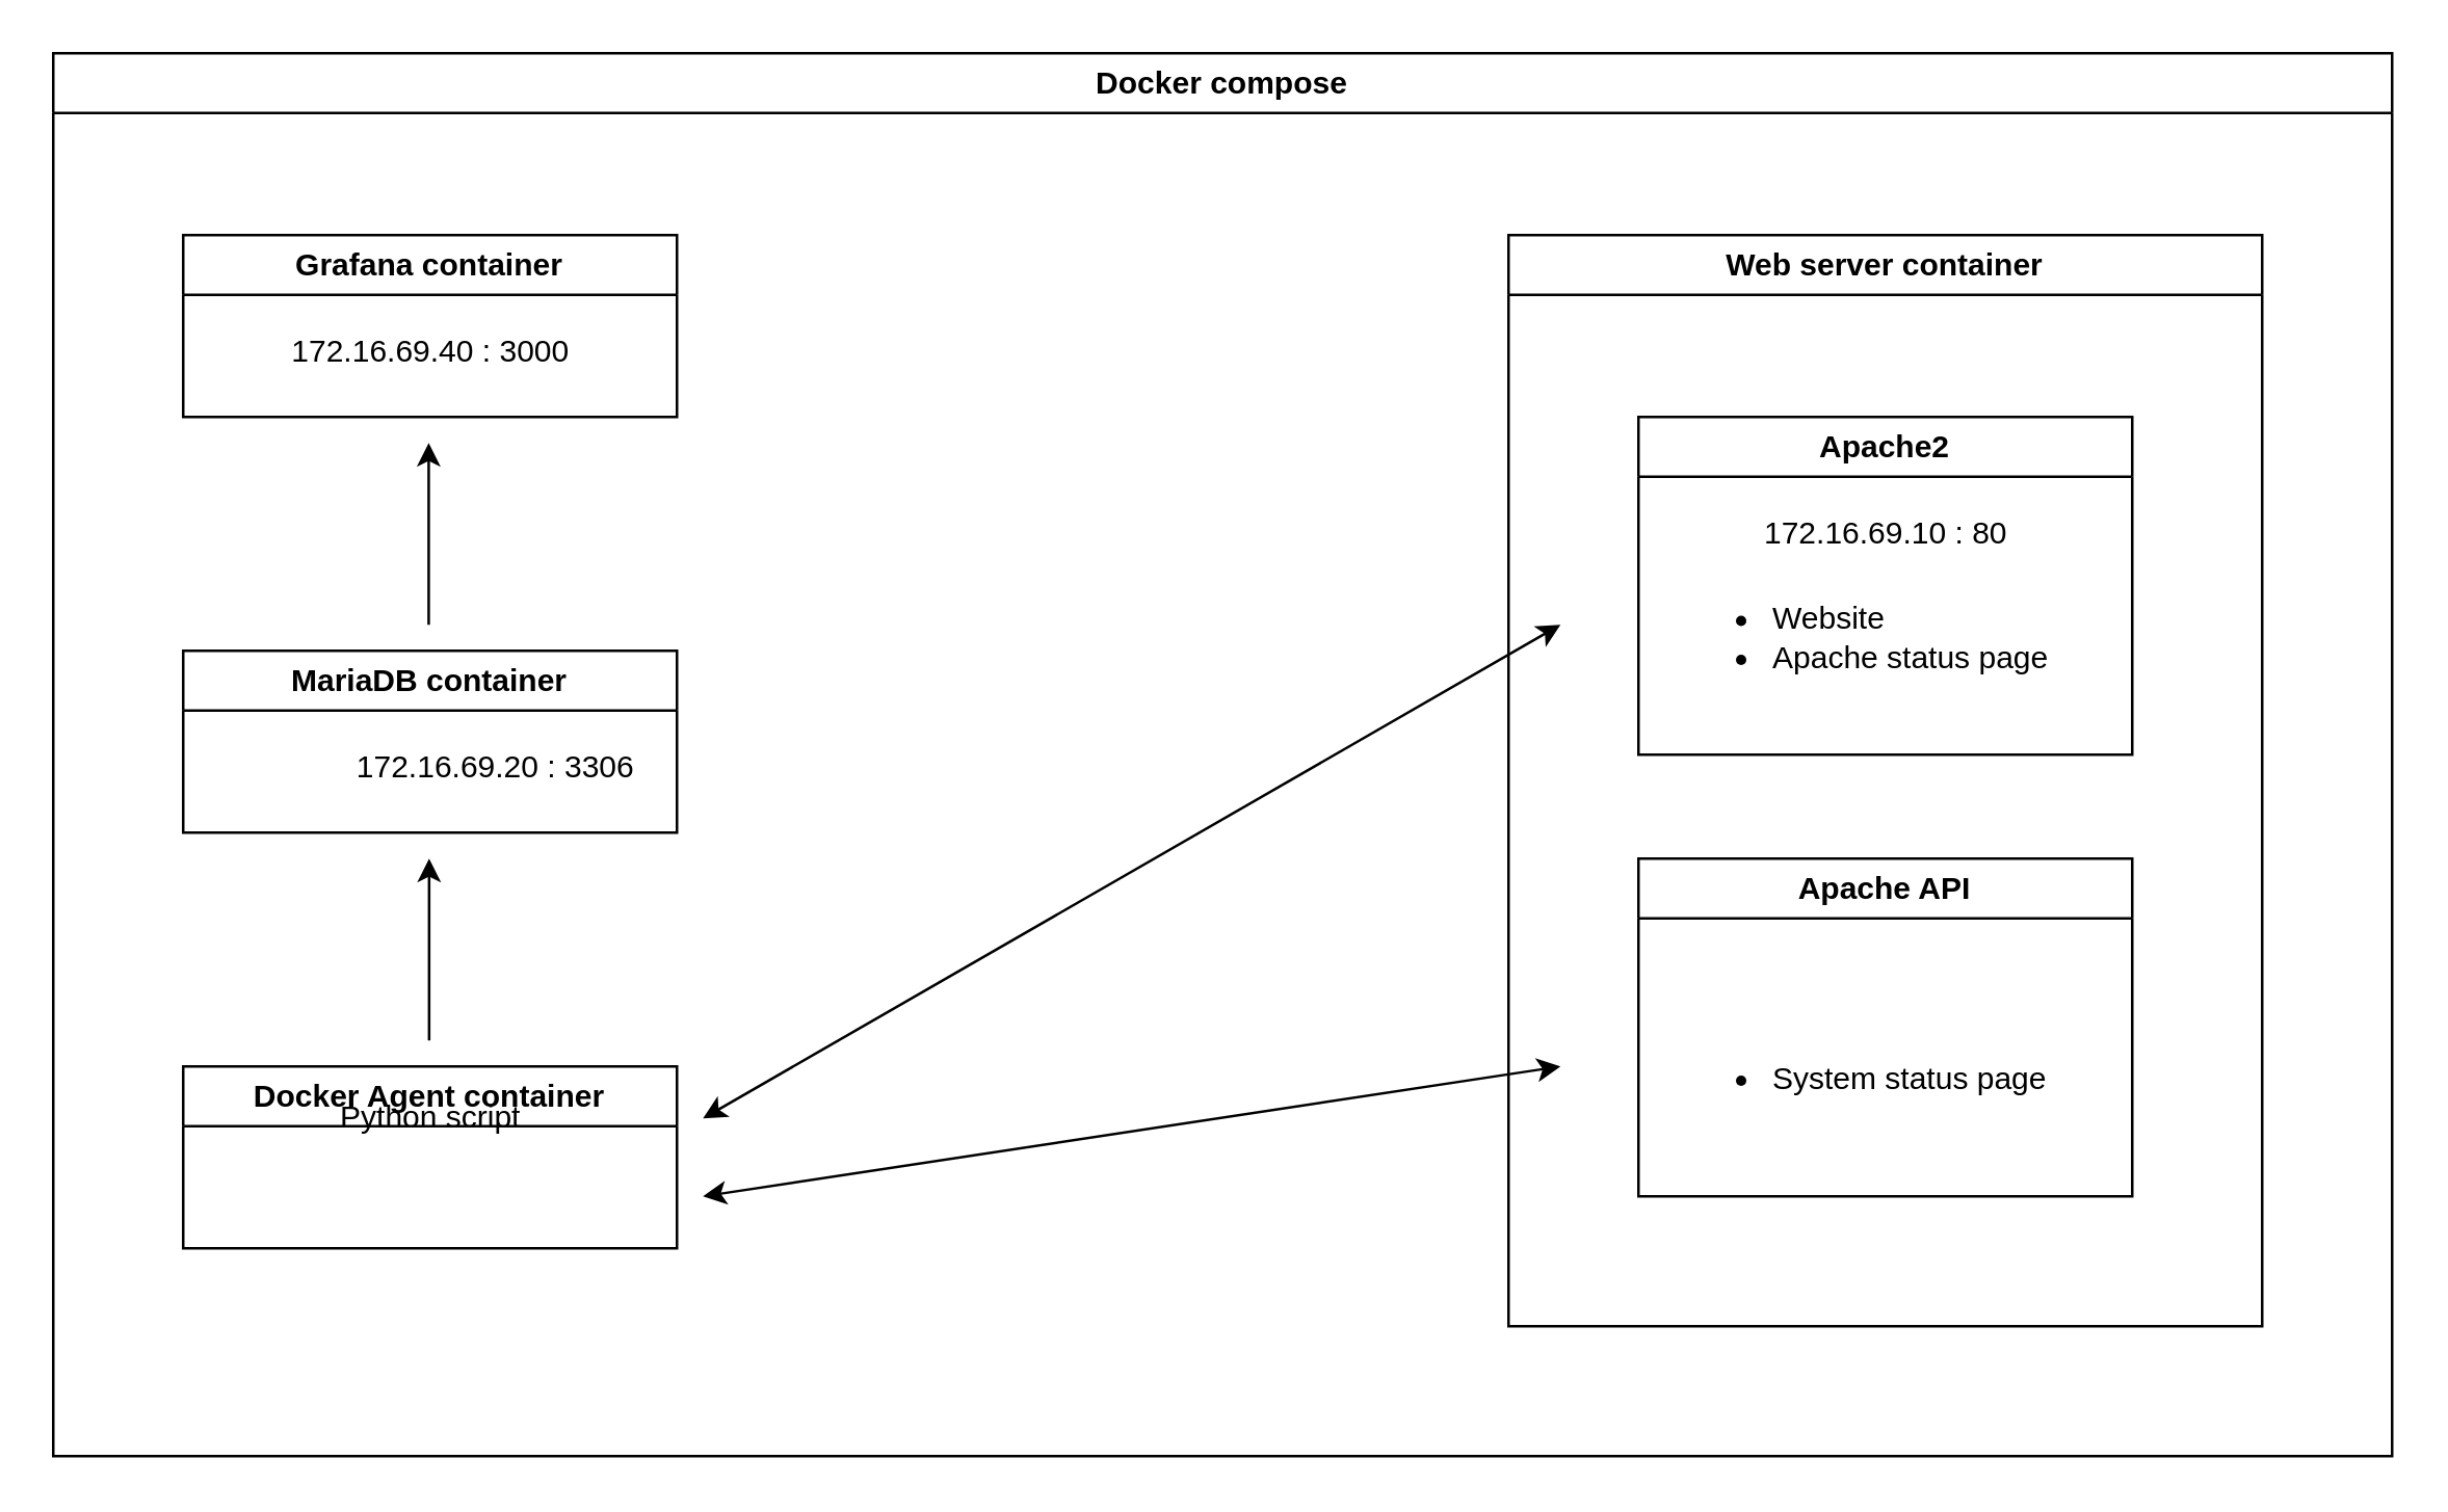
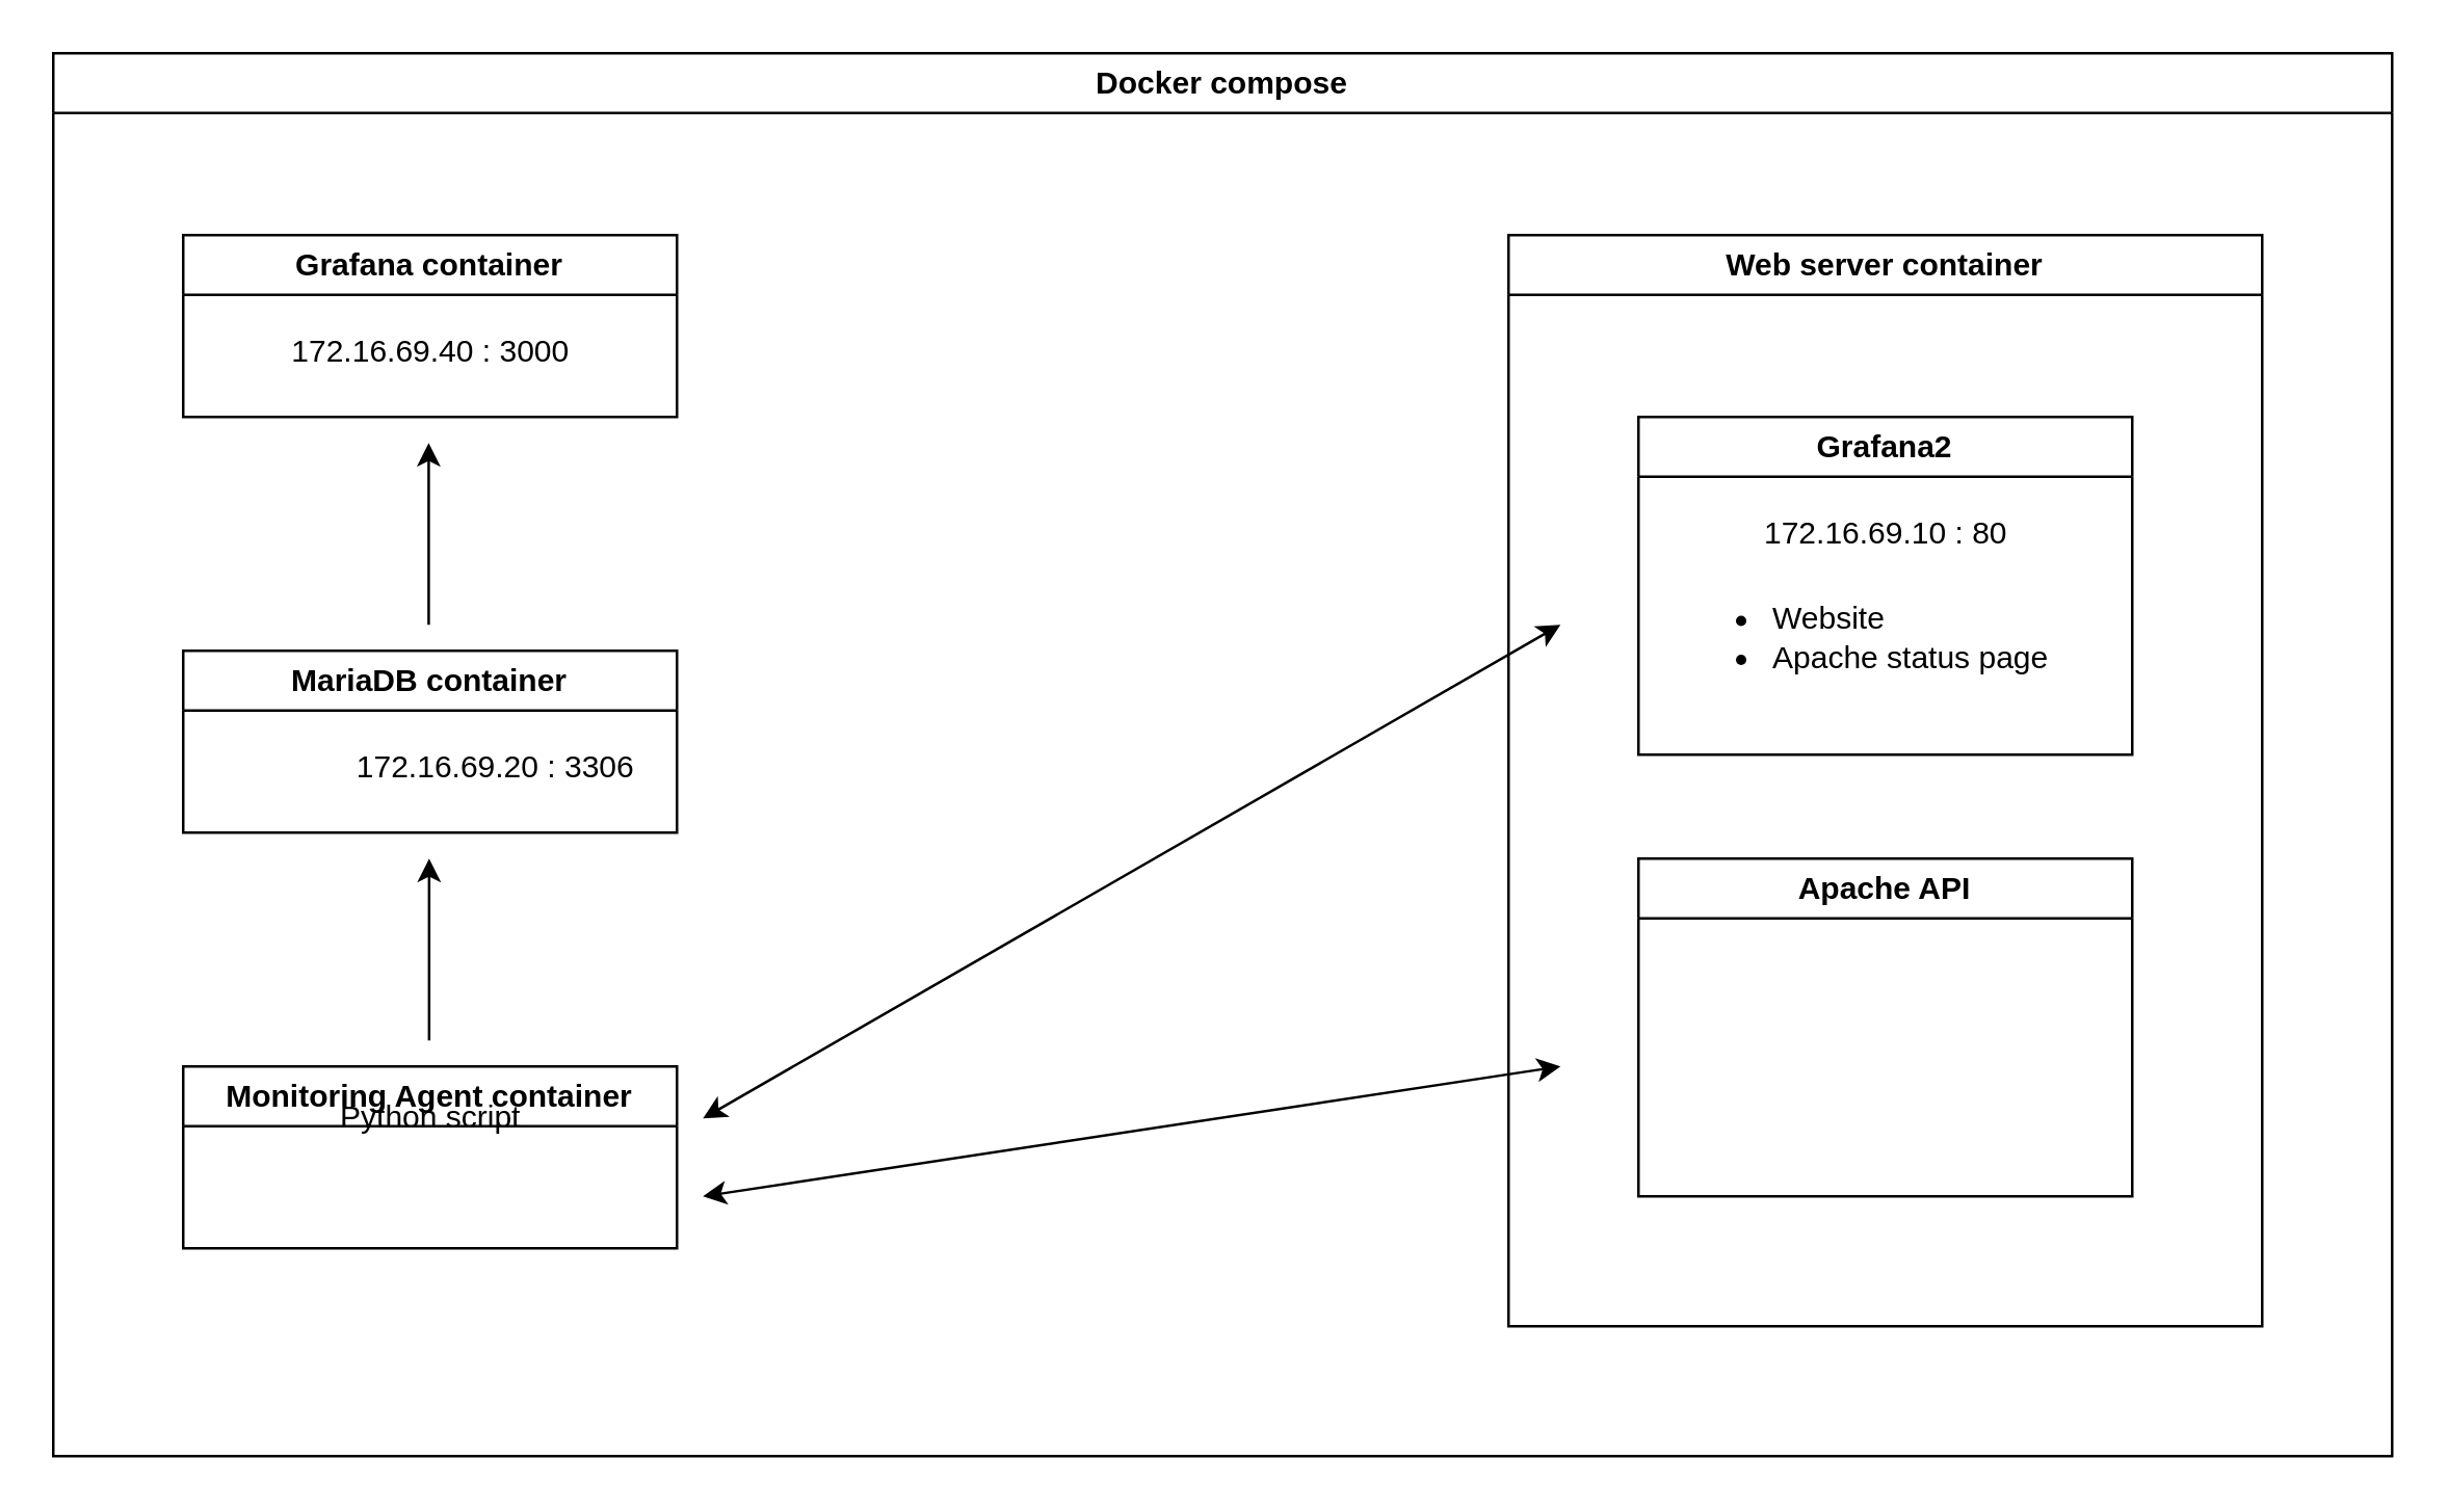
  <mxCell id="0" />
  <mxCell id="1" parent="0" />
  <mxCell id="2" value="Web server container" style="swimlane;whiteSpace=wrap;html=1;" parent="1" vertex="1"><mxGeometry x="580" y="90" width="290" height="420" as="geometry" /></mxCell>
- <mxCell id="3" value="Apache2" style="swimlane;whiteSpace=wrap;html=1;" parent="2" vertex="1"><mxGeometry x="50" y="70" width="190" height="130" as="geometry"><mxRectangle x="70" y="70" width="100" height="30" as="alternateBounds" /></mxGeometry></mxCell>
+ <mxCell id="3" value="Grafana2" style="swimlane;whiteSpace=wrap;html=1;" parent="2" vertex="1"><mxGeometry x="50" y="70" width="190" height="130" as="geometry"><mxRectangle x="70" y="70" width="100" height="30" as="alternateBounds" /></mxGeometry></mxCell>
  <mxCell id="4" value="&lt;ul&gt;&lt;li&gt;Website&lt;/li&gt;&lt;li&gt;Apache status page&lt;br&gt;&lt;/li&gt;&lt;/ul&gt;" style="text;html=1;align=left;verticalAlign=middle;resizable=0;points=[];autosize=1;strokeColor=none;fillColor=none;" parent="3" vertex="1"><mxGeometry x="10" y="50" width="170" height="70" as="geometry" /></mxCell>
  <mxCell id="5" value="172.16.69.10 : 80" style="text;html=1;align=center;verticalAlign=middle;resizable=0;points=[];autosize=1;strokeColor=none;fillColor=none;" parent="3" vertex="1"><mxGeometry x="35" y="30" width="120" height="30" as="geometry" /></mxCell>
  <mxCell id="6" value="Apache API" style="swimlane;whiteSpace=wrap;html=1;" parent="2" vertex="1"><mxGeometry x="50" y="240" width="190" height="130" as="geometry" /></mxCell>
- <mxCell id="7" value="&lt;ul&gt;&lt;li&gt;System status page&lt;br&gt;&lt;/li&gt;&lt;/ul&gt;" style="text;html=1;align=left;verticalAlign=middle;resizable=0;points=[];autosize=1;strokeColor=none;fillColor=none;" parent="6" vertex="1"><mxGeometry x="10" y="60" width="170" height="50" as="geometry" /></mxCell>
  <mxCell id="8" value="Grafana container" style="swimlane;whiteSpace=wrap;html=1;" parent="1" vertex="1"><mxGeometry x="70" y="90" width="190" height="70" as="geometry"><mxRectangle x="70" y="70" width="100" height="30" as="alternateBounds" /></mxGeometry></mxCell>
  <mxCell id="9" value="172.16.69.40 : 3000" style="text;html=1;align=center;verticalAlign=middle;resizable=0;points=[];autosize=1;strokeColor=none;fillColor=none;" parent="8" vertex="1"><mxGeometry x="30" y="30" width="130" height="30" as="geometry" /></mxCell>
  <mxCell id="10" value="MariaDB container" style="swimlane;whiteSpace=wrap;html=1;" parent="1" vertex="1"><mxGeometry x="70" y="250" width="190" height="70" as="geometry"><mxRectangle x="70" y="70" width="100" height="30" as="alternateBounds" /></mxGeometry></mxCell>
  <mxCell id="11" value="172.16.69.20 : 3306" style="text;html=1;align=center;verticalAlign=middle;resizable=0;points=[];autosize=1;strokeColor=none;fillColor=none;" parent="10" vertex="1"><mxGeometry x="55" y="30" width="130" height="30" as="geometry" /></mxCell>
- <mxCell id="12" value="Docker Agent container" style="swimlane;whiteSpace=wrap;html=1;" parent="1" vertex="1"><mxGeometry x="70" y="410" width="190" height="70" as="geometry"><mxRectangle x="70" y="70" width="100" height="30" as="alternateBounds" /></mxGeometry></mxCell>
+ <mxCell id="12" value="Monitoring Agent container" style="swimlane;whiteSpace=wrap;html=1;" parent="1" vertex="1"><mxGeometry x="70" y="410" width="190" height="70" as="geometry"><mxRectangle x="70" y="70" width="100" height="30" as="alternateBounds" /></mxGeometry></mxCell>
  <mxCell id="13" value="Python script" style="text;html=1;align=center;verticalAlign=middle;resizable=0;points=[];autosize=1;strokeColor=none;fillColor=none;" parent="12" vertex="1"><mxGeometry x="50" y="5" width="90" height="30" as="geometry" /></mxCell>
  <mxCell id="14" value="" style="endArrow=classic;startArrow=classic;html=1;rounded=0;" parent="1" edge="1"><mxGeometry width="50" height="50" relative="1" as="geometry"><mxPoint x="270" y="430" as="sourcePoint" /><mxPoint x="600" y="240" as="targetPoint" /></mxGeometry></mxCell>
  <mxCell id="15" value="" style="endArrow=classic;html=1;rounded=0;" parent="1" edge="1"><mxGeometry width="50" height="50" relative="1" as="geometry"><mxPoint x="164.64" y="400" as="sourcePoint" /><mxPoint x="164.64" y="330" as="targetPoint" /></mxGeometry></mxCell>
  <mxCell id="16" value="" style="endArrow=classic;html=1;rounded=0;" parent="1" edge="1"><mxGeometry width="50" height="50" relative="1" as="geometry"><mxPoint x="164.47" y="240" as="sourcePoint" /><mxPoint x="164.47" y="170" as="targetPoint" /></mxGeometry></mxCell>
  <mxCell id="17" value="Docker compose" style="swimlane;whiteSpace=wrap;html=1;" parent="1" vertex="1"><mxGeometry x="20" y="20" width="900" height="540" as="geometry" /></mxCell>
  <mxCell id="18" value="" style="endArrow=classic;startArrow=classic;html=1;rounded=0;" edge="1" parent="1"><mxGeometry width="50" height="50" relative="1" as="geometry"><mxPoint x="270" y="460" as="sourcePoint" /><mxPoint x="600" y="410" as="targetPoint" /></mxGeometry></mxCell>
